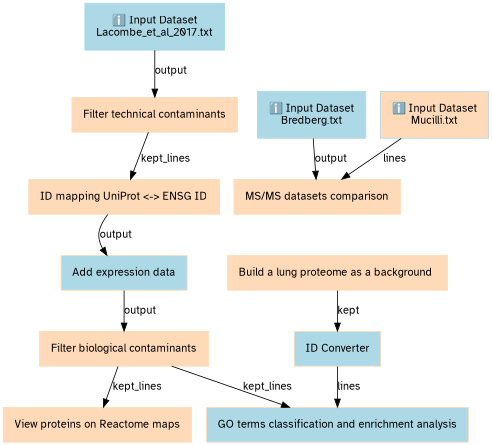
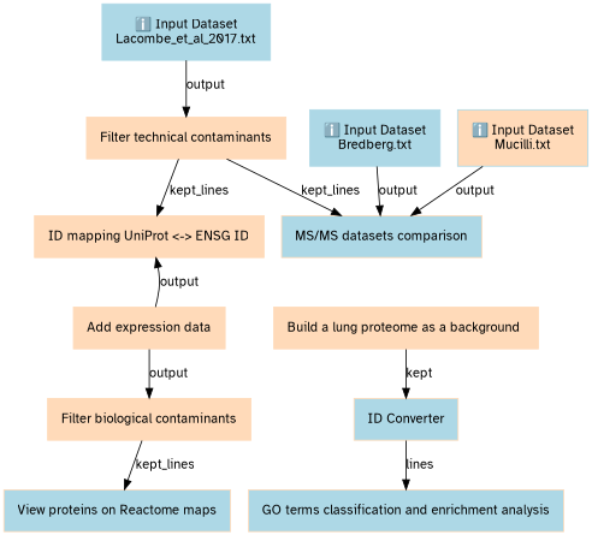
  digraph {
    node [color=peachpuff fontname="Atkinson Hyperlegible" margin="0.2,0.2" shape=box style=filled]
    edge [fontname="Atkinson Hyperlegible"]
    n1 [color=lightblue label="ℹ️ Input Dataset\nLacombe_et_al_2017.txt"]
    n2 [label="Filter technical contaminants"]
-   n3 [label="MS/MS datasets comparison"]
+   n3 [label="MS/MS datasets comparison" fillcolor=lightblue]
    n4 [label="ID mapping UniProt <-> ENSG ID"]
    n5 [color=lightblue label="ℹ️ Input Dataset\nBredberg.txt"]
-   n6 [label="View proteins on Reactome maps"]
+   n6 [label="View proteins on Reactome maps" fillcolor=lightblue]
    n7 [label="Filter biological contaminants"]
    n8 [fillcolor=lightblue label="GO terms classification and enrichment analysis"]
    n9 [fillcolor=lightblue label="ID Converter"]
    n10 [color=lightblue fillcolor=peachpuff label="ℹ️ Input Dataset\nMucilli.txt"]
    n11 [label="Build a lung proteome as a background "]
-   n12 [label="Add expression data" fillcolor=lightblue]
+   n12 [label="Add expression data"]
    n1 -> n2 [label=output]
+   n2 -> n3 [label=kept_lines]
    n2 -> n4 [label=kept_lines]
-   n4 -> n12 [label=output]
+   n12 -> n4 [label=output]
    n5 -> n3 [label=output]
    n7 -> n6 [label=kept_lines]
-   n7 -> n8 [label=kept_lines]
    n9 -> n8 [label=lines]
-   n10 -> n3 [label=lines]
+   n10 -> n3 [label=output]
    n11 -> n9 [label=kept]
    n12 -> n7 [label=output]
  }
